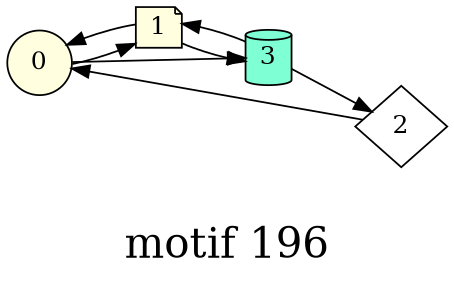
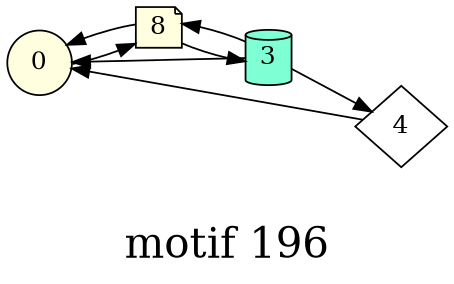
  digraph {
    fontsize=24
    label="\nmotif 196\n"
    rankdir=LR
    splines=false
    node [fillcolor=lightyellow style=filled]
    0 [height=0.3 shape=circle width=0.3]
-   1 [height=0.3 shape=note width=0.3]
+   1 [height=0.3 shape=note width=0.3 label=8]
    3 [fillcolor=aquamarine height=0.3 shape=cylinder width=0.3]
-   2 [fillcolor=white height=0.3 shape=diamond width=0.3]
+   2 [fillcolor=white height=0.3 shape=diamond width=0.3 label=4]
    0 -> 1
-   0 -> 3
+   3 -> 0
    1 -> 0
    1 -> 3
    3 -> 1
    3 -> 2
    2 -> 0
  }
